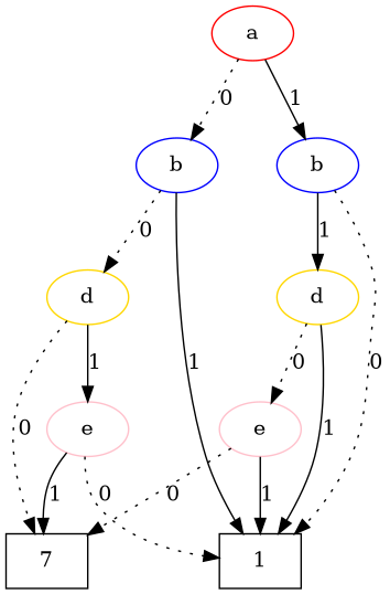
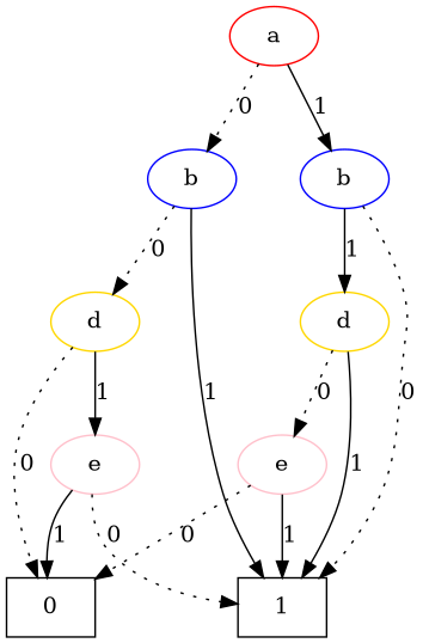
  digraph {
    edge [style=dotted]
    n1 [color=red label=a]
    n2 [color=blue label=b]
    n3 [color=blue label=b]
    n4 [color=gold label=d]
    n5 [color=gold label=d]
    n6 [color=pink label=e]
    n7 [color=pink label=e]
    n8 [label=1 shape=box]
-   n9 [label=7 shape=box]
+   n9 [label=0 shape=box]
    subgraph sub_1 {
      rank=same
      n1
    }
    subgraph sub_2 {
      rank=same
      n2
      n3
    }
    subgraph sub_3 {
      rank=same
      n4
      n5
    }
    subgraph sub_4 {
      rank=same
      n6
      n7
    }
    n1 -> n2 [label=0]
    n1 -> n3 [label=1 style=solid]
    n2 -> n4 [label=0]
    n2 -> n8 [label=1 style=solid]
    n3 -> n5 [label=1 style=solid]
    n3 -> n8 [label=0]
    n4 -> n6 [label=1 style=solid]
    n4 -> n9 [label=0]
    n5 -> n7 [label=0]
    n5 -> n8 [label=1 style=solid]
    n6 -> n8 [label=0]
    n6 -> n9 [label=1 style=solid]
    n7 -> n8 [label=1 style=solid]
    n7 -> n9 [label=0]
  }
